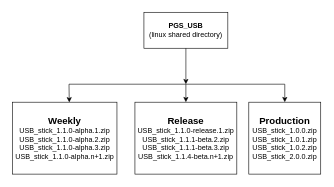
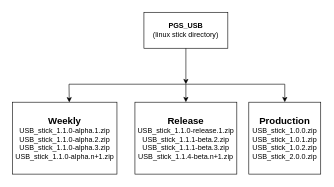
  <mxCell id="0" />
  <mxCell id="1" parent="0" />
- <mxCell id="2" value="&lt;b&gt;PGS_USB&lt;/b&gt;&lt;br&gt;(linux shared directory)" style="rounded=0;whiteSpace=wrap;html=1;" vertex="1" parent="1"><mxGeometry x="239" y="20" width="140" height="60" as="geometry" /></mxCell>
+ <mxCell id="2" value="&lt;b&gt;PGS_USB&lt;/b&gt;&lt;br&gt;(linux stick directory)" style="rounded=0;whiteSpace=wrap;html=1;" vertex="1" parent="1"><mxGeometry x="239" y="20" width="140" height="60" as="geometry" /></mxCell>
  <mxCell id="3" value="" style="endArrow=classic;html=1;rounded=0;exitX=0.5;exitY=1;exitDx=0;exitDy=0;" edge="1" parent="1" source="2"><mxGeometry width="50" height="50" relative="1" as="geometry"><mxPoint x="374" y="280" as="sourcePoint" /><mxPoint x="309" y="140" as="targetPoint" /></mxGeometry></mxCell>
  <mxCell id="4" value="" style="endArrow=none;html=1;rounded=0;" edge="1" parent="1"><mxGeometry width="50" height="50" relative="1" as="geometry"><mxPoint x="474" y="140" as="sourcePoint" /><mxPoint x="114" y="140" as="targetPoint" /></mxGeometry></mxCell>
  <mxCell id="5" value="&lt;font style=&quot;font-size: 12px&quot;&gt;&lt;span style=&quot;font-size: 16px&quot;&gt;&lt;b&gt;Weekly&lt;/b&gt;&lt;/span&gt;&lt;br&gt;&lt;div&gt;&lt;span&gt;USB_stick_1.1.0-alpha.1.zip&lt;/span&gt;&lt;/div&gt;&lt;div&gt;&lt;span&gt;USB_stick_1.1.0-alpha.2.zip&lt;/span&gt;&lt;/div&gt;&lt;div&gt;&lt;span&gt;USB_stick_1.1.0-alpha.3.zip&lt;/span&gt;&lt;/div&gt;&lt;div&gt;&lt;span&gt;USB_stick_1.1.0-alpha.n+1.zip&lt;/span&gt;&lt;/div&gt;&lt;/font&gt;" style="rounded=0;whiteSpace=wrap;html=1;" vertex="1" parent="1"><mxGeometry x="20" y="170" width="174" height="120" as="geometry" /></mxCell>
  <mxCell id="6" value="&lt;b&gt;&lt;font style=&quot;font-size: 16px&quot;&gt;Production&lt;/font&gt;&lt;/b&gt;&lt;br&gt;&lt;div&gt;USB_stick_1.0.0.zip&lt;/div&gt;&lt;div&gt;USB_stick_1.0.1.zip&lt;/div&gt;&lt;div&gt;USB_stick_1.0.2.zip&lt;/div&gt;&lt;div&gt;USB_stick_2.0.0.zip&lt;/div&gt;" style="rounded=0;whiteSpace=wrap;html=1;" vertex="1" parent="1"><mxGeometry x="414" y="170" width="120" height="120" as="geometry" /></mxCell>
  <mxCell id="7" value="&lt;font style=&quot;font-size: 12px&quot;&gt;&lt;span style=&quot;font-size: 16px&quot;&gt;&lt;b&gt;Release&lt;/b&gt;&lt;/span&gt;&lt;br&gt;&lt;div&gt;&lt;span&gt;USB_stick_1.1.0-release.1.zip&lt;/span&gt;&lt;/div&gt;&lt;div&gt;&lt;span&gt;USB_stick_1.1.1-beta.2.zip&lt;/span&gt;&lt;/div&gt;&lt;div&gt;&lt;span&gt;USB_stick_1.1.1-beta.3.zip&lt;/span&gt;&lt;/div&gt;&lt;div&gt;USB_stick_1.1.4-beta.n+1.zip&lt;/div&gt;&lt;/font&gt;" style="rounded=0;whiteSpace=wrap;html=1;" vertex="1" parent="1"><mxGeometry x="224" y="170" width="170" height="120" as="geometry" /></mxCell>
  <mxCell id="8" value="" style="endArrow=classic;html=1;rounded=0;entryX=0.5;entryY=0;entryDx=0;entryDy=0;" edge="1" parent="1" target="6"><mxGeometry width="50" height="50" relative="1" as="geometry"><mxPoint x="474" y="140" as="sourcePoint" /><mxPoint x="324" y="180" as="targetPoint" /></mxGeometry></mxCell>
  <mxCell id="9" value="" style="endArrow=classic;html=1;rounded=0;entryX=0.543;entryY=0.002;entryDx=0;entryDy=0;entryPerimeter=0;" edge="1" parent="1" target="5"><mxGeometry width="50" height="50" relative="1" as="geometry"><mxPoint x="114" y="140" as="sourcePoint" /><mxPoint x="484" y="180" as="targetPoint" /></mxGeometry></mxCell>
  <mxCell id="10" value="" style="endArrow=classic;html=1;rounded=0;entryX=0.5;entryY=0;entryDx=0;entryDy=0;" edge="1" parent="1" target="7"><mxGeometry width="50" height="50" relative="1" as="geometry"><mxPoint x="309" y="140" as="sourcePoint" /><mxPoint x="484" y="180" as="targetPoint" /></mxGeometry></mxCell>
